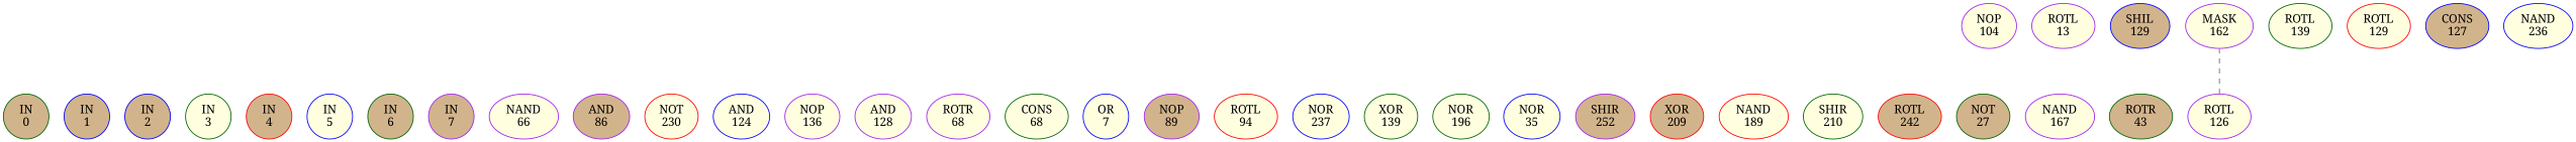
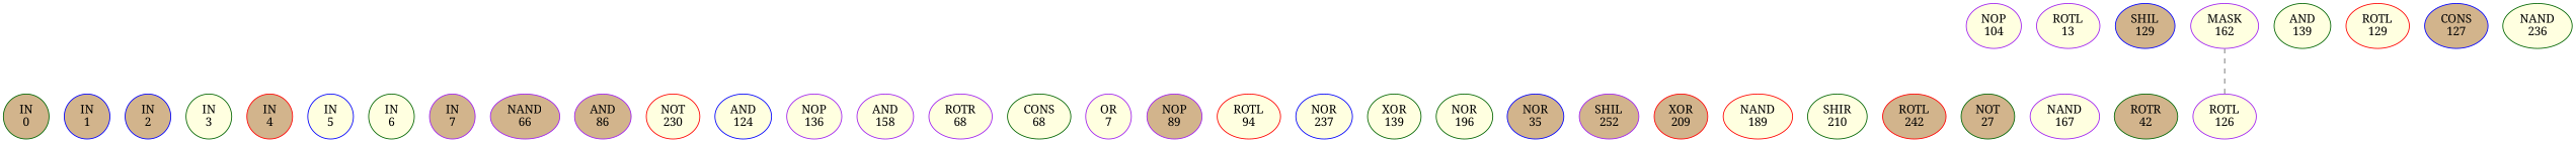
  graph {
    fontname="Noto Serif"
    ordering=out
    rankdir=BT
    ranksep=0.75
    splines=polyline
    node [color=purple fillcolor=lightyellow fontname="Noto Serif" style=filled]
    edge [fontname="Noto Serif" style=invis]
    n1 [color=darkgreen fillcolor=tan label="IN\n0"]
    n2 [color=blue fillcolor=tan label="IN\n1"]
    n3 [color=blue fillcolor=tan label="IN\n2"]
    n4 [color=darkgreen label="IN\n3"]
    n5 [color=red fillcolor=tan label="IN\n4"]
    n6 [color=blue label="IN\n5"]
-   n7 [color=darkgreen fillcolor=tan label="IN\n6"]
+   n7 [color=darkgreen label="IN\n6"]
    n8 [fillcolor=tan label="IN\n7"]
-   n9 [label="NAND\n66"]
+   n9 [fillcolor=tan label="NAND\n66"]
    n10 [fillcolor=tan label="AND\n86"]
    n11 [color=red label="NOT\n230"]
    n12 [color=blue label="AND\n124"]
    n13 [label="NOP\n136"]
-   n14 [label="AND\n128"]
+   n14 [label="AND\n158"]
    n15 [label="ROTR\n68"]
    n16 [color=darkgreen label="CONS\n68"]
-   n17 [color=blue label="OR\n7"]
+   n17 [label="OR\n7"]
    n18 [fillcolor=tan label="NOP\n89"]
    n19 [color=red label="ROTL\n94"]
    n20 [color=blue label="NOR\n237"]
    n21 [color=darkgreen label="XOR\n139"]
    n22 [color=darkgreen label="NOR\n196"]
-   n23 [color=blue label="NOR\n35"]
-   n24 [fillcolor=tan label="SHIR\n252"]
+   n23 [color=blue fillcolor=tan label="NOR\n35"]
+   n24 [fillcolor=tan label="SHIL\n252"]
    n25 [color=red fillcolor=tan label="XOR\n209"]
    n26 [color=red label="NAND\n189"]
    n27 [color=darkgreen label="SHIR\n210"]
    n28 [color=red fillcolor=tan label="ROTL\n242"]
    n29 [color=darkgreen fillcolor=tan label="NOT\n27"]
    n30 [label="NAND\n167"]
-   n31 [color=darkgreen fillcolor=tan label="ROTR\n43"]
+   n31 [color=darkgreen fillcolor=tan label="ROTR\n42"]
    n32 [label="NOP\n104"]
    n33 [label="ROTL\n13"]
    n34 [color=blue fillcolor=tan label="SHIL\n129"]
    n35 [label="MASK\n162"]
-   n36 [color=darkgreen label="ROTL\n139"]
+   n36 [color=darkgreen label="AND\n139"]
    n37 [color=red label="ROTL\n129"]
    n38 [color=blue fillcolor=tan label="CONS\n127"]
-   n39 [color=blue label="NAND\n236"]
+   n39 [color=darkgreen label="NAND\n236"]
    n40 [label="ROTL\n126"]
    subgraph sub_1 {
      rank=same
      n1
      n2
      n3
      n4
      n5
      n6
      n7
      n8
    }
    subgraph sub_2 {
      rank=same
      n9
      n10
      n11
      n12
      n13
      n14
      n15
      n16
    }
    subgraph sub_3 {
      rank=same
      n17
      n18
      n19
      n20
      n21
      n22
      n23
      n24
    }
    subgraph sub_4 {
      rank=same
      n25
      n26
      n27
      n28
      n29
      n30
      n31
    }
    subgraph sub_5 {
      rank=same
      n32
      n33
      n34
      n35
      n36
      n37
      n38
      n39
    }
    subgraph sub_6 {
      rank=same
      n40
    }
    n1 -- n2
    n2 -- n3
    n3 -- n4
    n4 -- n5
    n5 -- n6
    n6 -- n7
    n7 -- n8
    n9 -- n10
    n10 -- n11
    n11 -- n12
    n12 -- n13
    n13 -- n14
    n14 -- n15
    n15 -- n16
    n17 -- n18
    n18 -- n19
    n19 -- n20
    n20 -- n21
    n21 -- n22
    n22 -- n23
    n23 -- n24
    n25 -- n26
    n26 -- n27
    n27 -- n28
    n28 -- n29
    n29 -- n30
    n30 -- n31
    n32 -- n33
    n33 -- n34
    n34 -- n35
    n35 -- n36
    n36 -- n37
    n37 -- n38
    n38 -- n39
    n40 -- n35 [color=gray40 style=dashed]
    n40 -- n40
  }
